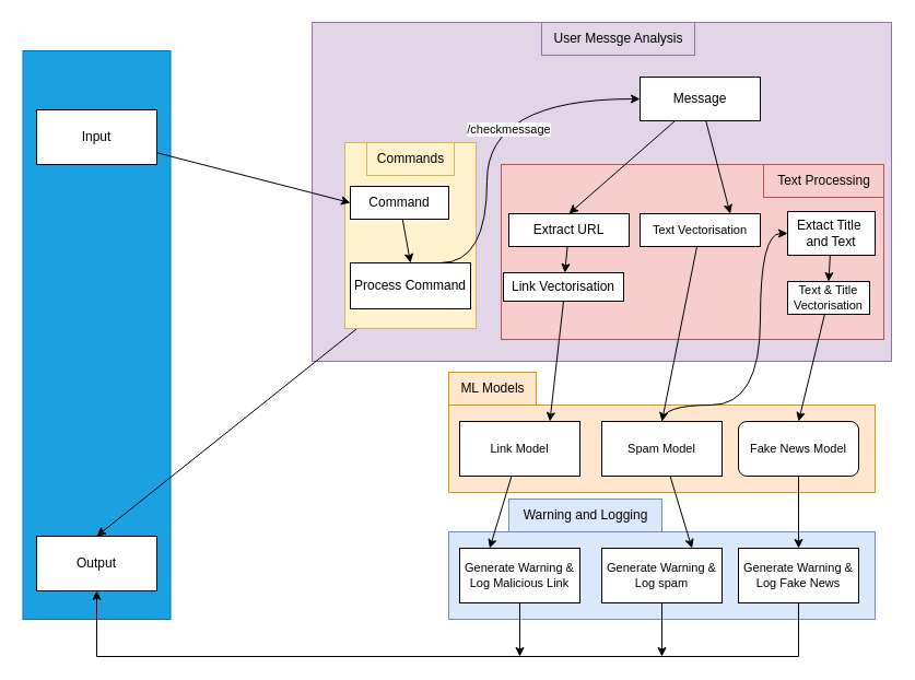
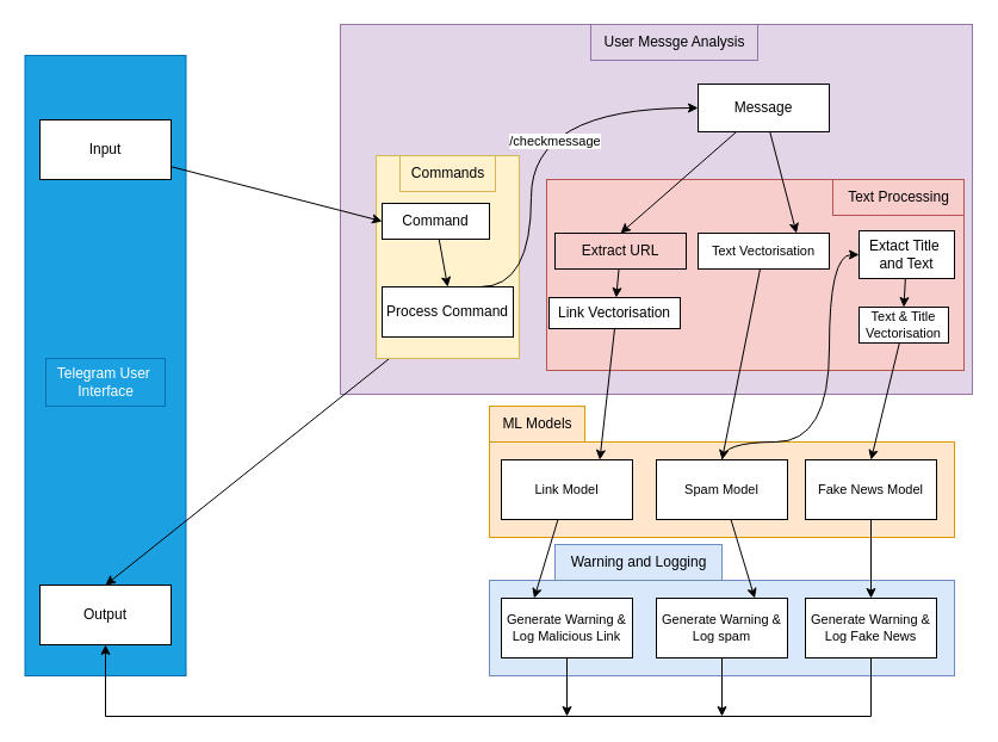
  <mxCell id="0" />
  <mxCell id="1" parent="0" />
  <mxCell id="2" value="" style="group" vertex="1" connectable="0" parent="1"><mxGeometry x="410" y="456" width="390" height="110" as="geometry" /></mxCell>
  <mxCell id="3" value="Warning and Logging" style="text;html=1;align=center;verticalAlign=middle;resizable=0;points=[];autosize=1;strokeColor=#6c8ebf;fillColor=#dae8fc;" vertex="1" parent="2"><mxGeometry x="55" width="140" height="30" as="geometry" /></mxCell>
  <mxCell id="4" value="" style="group" vertex="1" connectable="0" parent="2"><mxGeometry y="30" width="390" height="80" as="geometry" /></mxCell>
  <mxCell id="5" value="" style="rounded=0;whiteSpace=wrap;html=1;fontFamily=Helvetica;fontSize=11;labelBackgroundColor=default;fillColor=#dae8fc;strokeColor=#6c8ebf;" vertex="1" parent="4"><mxGeometry width="390" height="80" as="geometry" /></mxCell>
  <mxCell id="6" value="Generate Warning &amp;amp; Log Malicious Link" style="html=1;whiteSpace=wrap;fontFamily=Helvetica;fontSize=11;fontColor=default;labelBackgroundColor=default;flipH=1;flipV=1;" vertex="1" parent="4"><mxGeometry x="10" y="15" width="110" height="50" as="geometry" /></mxCell>
  <mxCell id="7" value="Generate Warning &amp;amp; Log spam" style="html=1;whiteSpace=wrap;fontFamily=Helvetica;fontSize=11;fontColor=default;labelBackgroundColor=default;flipH=1;flipV=1;" vertex="1" parent="4"><mxGeometry x="140" y="15" width="110" height="50" as="geometry" /></mxCell>
  <mxCell id="8" value="Generate Warning &amp;amp; Log Fake News" style="html=1;whiteSpace=wrap;fontFamily=Helvetica;fontSize=11;fontColor=default;labelBackgroundColor=default;flipH=1;flipV=1;" vertex="1" parent="4"><mxGeometry x="265" y="15" width="110" height="50" as="geometry" /></mxCell>
  <mxCell id="9" value="ML Models" style="text;html=1;align=center;verticalAlign=middle;resizable=0;points=[];autosize=1;strokeColor=#d79b00;fillColor=#ffe6cc;" vertex="1" parent="1"><mxGeometry x="410" y="340" width="80" height="30" as="geometry" /></mxCell>
  <mxCell id="10" value="" style="group;fillColor=#ffe6cc;strokeColor=#d79b00;" vertex="1" connectable="0" parent="1"><mxGeometry x="410" y="370" width="390" height="80" as="geometry" /></mxCell>
  <mxCell id="11" value="" style="rounded=0;whiteSpace=wrap;html=1;fontFamily=Helvetica;fontSize=11;labelBackgroundColor=default;fillColor=#ffe6cc;strokeColor=#d79b00;" vertex="1" parent="10"><mxGeometry width="390" height="80" as="geometry" /></mxCell>
  <mxCell id="12" value="Link Model" style="html=1;whiteSpace=wrap;fontFamily=Helvetica;fontSize=11;fontColor=default;labelBackgroundColor=default;flipH=1;flipV=1;" vertex="1" parent="10"><mxGeometry x="10" y="15" width="110" height="50" as="geometry" /></mxCell>
  <mxCell id="13" value="Spam Model" style="html=1;whiteSpace=wrap;fontFamily=Helvetica;fontSize=11;fontColor=default;labelBackgroundColor=default;flipH=1;flipV=1;" vertex="1" parent="10"><mxGeometry x="140" y="15" width="110" height="50" as="geometry" /></mxCell>
- <mxCell id="14" value="Fake News Model" style="html=1;whiteSpace=wrap;fontFamily=Helvetica;fontSize=11;fontColor=default;labelBackgroundColor=default;flipH=1;flipV=1;rounded=1;" vertex="1" parent="10"><mxGeometry x="265" y="15" width="110" height="50" as="geometry" /></mxCell>
+ <mxCell id="14" value="Fake News Model" style="html=1;whiteSpace=wrap;fontFamily=Helvetica;fontSize=11;fontColor=default;labelBackgroundColor=default;flipH=1;flipV=1;" vertex="1" parent="10"><mxGeometry x="265" y="15" width="110" height="50" as="geometry" /></mxCell>
  <mxCell id="15" value="" style="rounded=0;whiteSpace=wrap;html=1;fillColor=#e1d5e7;strokeColor=#9673a6;" vertex="1" parent="1"><mxGeometry x="285" y="20" width="530" height="310" as="geometry" /></mxCell>
  <mxCell id="16" value="" style="rounded=0;whiteSpace=wrap;html=1;fontFamily=Helvetica;fontSize=11;labelBackgroundColor=default;fillColor=#f8cecc;strokeColor=#b85450;" vertex="1" parent="1"><mxGeometry x="458" y="150" width="350" height="160" as="geometry" /></mxCell>
  <mxCell id="17" value="&lt;div&gt;User Messge Analysis&lt;/div&gt;" style="text;html=1;align=center;verticalAlign=middle;resizable=0;points=[];autosize=1;strokeColor=#9673a6;fillColor=#e1d5e7;" vertex="1" parent="1"><mxGeometry x="495" y="20" width="140" height="30" as="geometry" /></mxCell>
  <mxCell id="18" style="edgeStyle=none;shape=connector;rounded=0;orthogonalLoop=1;jettySize=auto;html=1;entryX=0.5;entryY=0;entryDx=0;entryDy=0;strokeColor=default;align=center;verticalAlign=middle;fontFamily=Helvetica;fontSize=11;fontColor=default;labelBackgroundColor=default;endArrow=classic;" edge="1" parent="1" source="20" target="43"><mxGeometry relative="1" as="geometry" /></mxCell>
  <mxCell id="19" style="edgeStyle=none;shape=connector;rounded=0;orthogonalLoop=1;jettySize=auto;html=1;entryX=0.75;entryY=0;entryDx=0;entryDy=0;strokeColor=default;align=center;verticalAlign=middle;fontFamily=Helvetica;fontSize=11;fontColor=default;labelBackgroundColor=default;endArrow=classic;" edge="1" parent="1" source="20" target="39"><mxGeometry relative="1" as="geometry" /></mxCell>
  <mxCell id="20" value="Message" style="html=1;whiteSpace=wrap;" vertex="1" parent="1"><mxGeometry x="585" y="70" width="110" height="40" as="geometry" /></mxCell>
  <mxCell id="21" value="" style="rounded=0;whiteSpace=wrap;html=1;fontFamily=Helvetica;fontSize=11;fontColor=#ffffff;labelBackgroundColor=default;fillColor=#1ba1e2;strokeColor=#006EAF;" vertex="1" parent="1"><mxGeometry x="20.5" y="46" width="135" height="520" as="geometry" /></mxCell>
  <mxCell id="22" value="Input" style="html=1;whiteSpace=wrap;" vertex="1" parent="1"><mxGeometry x="33" y="100" width="110" height="50" as="geometry" /></mxCell>
  <mxCell id="23" value="Output" style="html=1;whiteSpace=wrap;" vertex="1" parent="1"><mxGeometry x="33" y="490" width="110" height="50" as="geometry" /></mxCell>
  <mxCell id="24" style="edgeStyle=none;shape=connector;rounded=0;orthogonalLoop=1;jettySize=auto;html=1;entryX=0.5;entryY=0;entryDx=0;entryDy=0;strokeColor=default;align=center;verticalAlign=middle;fontFamily=Helvetica;fontSize=11;fontColor=default;labelBackgroundColor=default;endArrow=classic;" edge="1" parent="1" source="33" target="23"><mxGeometry relative="1" as="geometry" /></mxCell>
  <mxCell id="25" value="&lt;div&gt;Extact Title&amp;nbsp;&lt;/div&gt;&lt;div&gt;and Text&lt;/div&gt;" style="html=1;whiteSpace=wrap;" vertex="1" parent="1"><mxGeometry x="720" y="193" width="80" height="40" as="geometry" /></mxCell>
  <mxCell id="26" style="edgeStyle=none;shape=connector;rounded=0;orthogonalLoop=1;jettySize=auto;html=1;entryX=0.75;entryY=0;entryDx=0;entryDy=0;strokeColor=default;align=center;verticalAlign=middle;fontFamily=Helvetica;fontSize=11;fontColor=default;labelBackgroundColor=default;endArrow=classic;exitX=0.5;exitY=1;exitDx=0;exitDy=0;" edge="1" parent="1" source="44" target="12"><mxGeometry relative="1" as="geometry" /></mxCell>
  <mxCell id="27" value="" style="rounded=0;whiteSpace=wrap;html=1;fontFamily=Helvetica;fontSize=11;labelBackgroundColor=default;fillColor=#fff2cc;strokeColor=#d6b656;" vertex="1" parent="1"><mxGeometry x="315" y="130" width="120" height="170" as="geometry" /></mxCell>
  <mxCell id="28" style="edgeStyle=orthogonalEdgeStyle;shape=connector;rounded=0;orthogonalLoop=1;jettySize=auto;html=1;entryX=0;entryY=0.5;entryDx=0;entryDy=0;strokeColor=default;align=center;verticalAlign=middle;fontFamily=Helvetica;fontSize=11;fontColor=default;labelBackgroundColor=default;endArrow=classic;curved=1;" edge="1" parent="1" source="13" target="25"><mxGeometry relative="1" as="geometry"><Array as="points"><mxPoint x="605" y="370" /><mxPoint x="695" y="370" /><mxPoint x="695" y="213" /></Array></mxGeometry></mxCell>
+ <mxCell id="29" value="&lt;div&gt;Telegram User&amp;nbsp;&lt;/div&gt;&lt;div&gt;Interface&lt;/div&gt;" style="text;html=1;align=center;verticalAlign=middle;resizable=0;points=[];autosize=1;strokeColor=#006EAF;fillColor=#1ba1e2;fontColor=#ffffff;" vertex="1" parent="1"><mxGeometry x="38" y="300" width="100" height="40" as="geometry" /></mxCell>
  <mxCell id="30" value="" style="group" vertex="1" connectable="0" parent="1"><mxGeometry x="315" y="130" width="120" height="170" as="geometry" /></mxCell>
  <mxCell id="31" value="" style="group" vertex="1" connectable="0" parent="30"><mxGeometry width="120" height="170" as="geometry" /></mxCell>
  <mxCell id="32" value="Command" style="html=1;whiteSpace=wrap;" vertex="1" parent="30"><mxGeometry x="5" y="40" width="90" height="30" as="geometry" /></mxCell>
  <mxCell id="33" value="Process Command" style="html=1;whiteSpace=wrap;" vertex="1" parent="30"><mxGeometry x="5" y="110" width="110" height="42" as="geometry" /></mxCell>
  <mxCell id="34" style="edgeStyle=none;shape=connector;rounded=0;orthogonalLoop=1;jettySize=auto;html=1;entryX=0.5;entryY=0;entryDx=0;entryDy=0;strokeColor=default;align=center;verticalAlign=middle;fontFamily=Helvetica;fontSize=11;fontColor=default;labelBackgroundColor=default;endArrow=classic;" edge="1" parent="30" source="32" target="33"><mxGeometry relative="1" as="geometry" /></mxCell>
  <mxCell id="35" style="edgeStyle=orthogonalEdgeStyle;shape=connector;rounded=0;orthogonalLoop=1;jettySize=auto;html=1;entryX=0;entryY=0.5;entryDx=0;entryDy=0;strokeColor=default;align=center;verticalAlign=middle;fontFamily=Helvetica;fontSize=11;fontColor=default;labelBackgroundColor=default;endArrow=classic;exitX=0.75;exitY=0;exitDx=0;exitDy=0;curved=1;" edge="1" parent="1" source="33" target="20"><mxGeometry relative="1" as="geometry"><Array as="points"><mxPoint x="445" y="240" /><mxPoint x="445" y="90" /></Array></mxGeometry></mxCell>
  <mxCell id="36" value="/checkmessage" style="edgeLabel;html=1;align=center;verticalAlign=middle;resizable=0;points=[];fontFamily=Helvetica;fontSize=11;fontColor=default;labelBackgroundColor=light-dark(#ffffff, #ededed);" vertex="1" connectable="0" parent="35"><mxGeometry x="-0.01" y="2" relative="1" as="geometry"><mxPoint x="21" as="offset" /></mxGeometry></mxCell>
  <mxCell id="37" style="edgeStyle=none;shape=connector;rounded=0;orthogonalLoop=1;jettySize=auto;html=1;entryX=0.5;entryY=0;entryDx=0;entryDy=0;strokeColor=default;align=center;verticalAlign=middle;fontFamily=Helvetica;fontSize=11;fontColor=default;labelBackgroundColor=default;endArrow=classic;" edge="1" parent="1" source="25" target="41"><mxGeometry relative="1" as="geometry" /></mxCell>
  <mxCell id="38" style="edgeStyle=none;shape=connector;rounded=0;orthogonalLoop=1;jettySize=auto;html=1;entryX=0.5;entryY=0;entryDx=0;entryDy=0;strokeColor=default;align=center;verticalAlign=middle;fontFamily=Helvetica;fontSize=11;fontColor=default;labelBackgroundColor=default;endArrow=classic;" edge="1" parent="1" source="39" target="13"><mxGeometry relative="1" as="geometry" /></mxCell>
  <mxCell id="39" value="Text Vectorisation" style="html=1;whiteSpace=wrap;fontFamily=Helvetica;fontSize=11;fontColor=default;labelBackgroundColor=default;flipH=1;flipV=1;" vertex="1" parent="1"><mxGeometry x="585" y="195" width="110" height="30" as="geometry" /></mxCell>
  <mxCell id="40" style="edgeStyle=none;shape=connector;rounded=0;orthogonalLoop=1;jettySize=auto;html=1;entryX=0.5;entryY=0;entryDx=0;entryDy=0;strokeColor=default;align=center;verticalAlign=middle;fontFamily=Helvetica;fontSize=11;fontColor=default;labelBackgroundColor=default;endArrow=classic;" edge="1" parent="1" source="41" target="14"><mxGeometry relative="1" as="geometry" /></mxCell>
  <mxCell id="41" value="Text &amp;amp; Title Vectorisation" style="html=1;whiteSpace=wrap;fontFamily=Helvetica;fontSize=11;fontColor=default;labelBackgroundColor=default;flipH=1;flipV=1;" vertex="1" parent="1"><mxGeometry x="720" y="257" width="75" height="30" as="geometry" /></mxCell>
  <mxCell id="42" style="edgeStyle=none;shape=connector;rounded=0;orthogonalLoop=1;jettySize=auto;html=1;strokeColor=default;align=center;verticalAlign=middle;fontFamily=Helvetica;fontSize=11;fontColor=default;labelBackgroundColor=default;endArrow=classic;entryX=0;entryY=0.5;entryDx=0;entryDy=0;" edge="1" parent="1" source="22" target="32"><mxGeometry relative="1" as="geometry" /></mxCell>
- <mxCell id="43" value="Extract URL" style="html=1;whiteSpace=wrap;" vertex="1" parent="1"><mxGeometry x="465" y="195" width="110" height="30" as="geometry" /></mxCell>
+ <mxCell id="43" value="Extract URL" style="html=1;whiteSpace=wrap;fillColor=#f8cecc;" vertex="1" parent="1"><mxGeometry x="465" y="195" width="110" height="30" as="geometry" /></mxCell>
  <mxCell id="44" value="Link Vectorisation" style="html=1;whiteSpace=wrap;" vertex="1" parent="1"><mxGeometry x="460" y="249" width="110" height="26" as="geometry" /></mxCell>
  <mxCell id="45" style="edgeStyle=none;shape=connector;rounded=0;orthogonalLoop=1;jettySize=auto;html=1;strokeColor=default;align=center;verticalAlign=middle;fontFamily=Helvetica;fontSize=11;fontColor=default;labelBackgroundColor=default;endArrow=classic;" edge="1" parent="1" source="43" target="44"><mxGeometry relative="1" as="geometry" /></mxCell>
  <mxCell id="46" value="Text Processing" style="text;html=1;align=center;verticalAlign=middle;resizable=0;points=[];autosize=1;strokeColor=#b85450;fillColor=#f8cecc;fontSize=12;" vertex="1" parent="1"><mxGeometry x="698" y="150" width="110" height="30" as="geometry" /></mxCell>
  <mxCell id="47" style="edgeStyle=none;shape=connector;rounded=0;orthogonalLoop=1;jettySize=auto;html=1;strokeColor=default;align=center;verticalAlign=middle;fontFamily=Helvetica;fontSize=11;fontColor=default;labelBackgroundColor=default;endArrow=classic;" edge="1" parent="1" source="6"><mxGeometry relative="1" as="geometry"><mxPoint x="475" y="600" as="targetPoint" /></mxGeometry></mxCell>
  <mxCell id="48" style="edgeStyle=none;shape=connector;rounded=0;orthogonalLoop=1;jettySize=auto;html=1;strokeColor=default;align=center;verticalAlign=middle;fontFamily=Helvetica;fontSize=11;fontColor=default;labelBackgroundColor=default;endArrow=classic;" edge="1" parent="1" source="7"><mxGeometry relative="1" as="geometry"><mxPoint x="605" y="600" as="targetPoint" /></mxGeometry></mxCell>
  <mxCell id="49" style="shape=connector;rounded=0;orthogonalLoop=1;jettySize=auto;html=1;entryX=0.5;entryY=1;entryDx=0;entryDy=0;strokeColor=default;align=center;verticalAlign=middle;fontFamily=Helvetica;fontSize=11;fontColor=default;labelBackgroundColor=default;endArrow=classic;edgeStyle=orthogonalEdgeStyle;" edge="1" parent="1" source="8" target="23"><mxGeometry relative="1" as="geometry"><Array as="points"><mxPoint x="730" y="600" /><mxPoint x="88" y="600" /></Array></mxGeometry></mxCell>
  <mxCell id="50" style="edgeStyle=none;shape=connector;rounded=0;orthogonalLoop=1;jettySize=auto;html=1;strokeColor=default;align=center;verticalAlign=middle;fontFamily=Helvetica;fontSize=11;fontColor=default;labelBackgroundColor=default;endArrow=classic;entryX=0.75;entryY=0;entryDx=0;entryDy=0;" edge="1" parent="1" source="13" target="7"><mxGeometry relative="1" as="geometry" /></mxCell>
  <mxCell id="51" style="edgeStyle=none;shape=connector;rounded=0;orthogonalLoop=1;jettySize=auto;html=1;strokeColor=default;align=center;verticalAlign=middle;fontFamily=Helvetica;fontSize=11;fontColor=default;labelBackgroundColor=default;endArrow=classic;" edge="1" parent="1" source="14" target="8"><mxGeometry relative="1" as="geometry" /></mxCell>
  <mxCell id="52" style="edgeStyle=none;shape=connector;rounded=0;orthogonalLoop=1;jettySize=auto;html=1;strokeColor=default;align=center;verticalAlign=middle;fontFamily=Helvetica;fontSize=11;fontColor=default;labelBackgroundColor=default;endArrow=classic;entryX=0.25;entryY=0;entryDx=0;entryDy=0;" edge="1" parent="1" source="12" target="6"><mxGeometry relative="1" as="geometry" /></mxCell>
  <mxCell id="53" value="Commands" style="text;html=1;align=center;verticalAlign=middle;resizable=0;points=[];autosize=1;strokeColor=#d6b656;fillColor=#fff2cc;fontSize=12;" vertex="1" parent="1"><mxGeometry x="335" y="130" width="80" height="30" as="geometry" /></mxCell>
